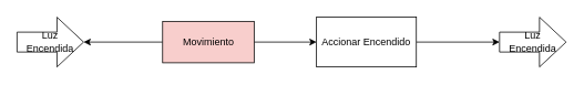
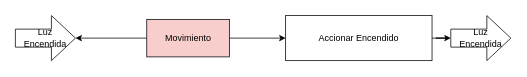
  <mxCell id="0" />
  <mxCell id="1" parent="0" />
  <mxCell id="2" value="" style="edgeStyle=orthogonalEdgeStyle;rounded=0;orthogonalLoop=1;jettySize=auto;html=1;" edge="1" parent="1" source="4" target="6"><mxGeometry relative="1" as="geometry" /></mxCell>
  <mxCell id="3" value="" style="edgeStyle=orthogonalEdgeStyle;rounded=0;orthogonalLoop=1;jettySize=auto;html=1;" edge="1" parent="1" source="4" target="8"><mxGeometry relative="1" as="geometry" /></mxCell>
  <mxCell id="4" value="Movimiento" style="html=1;fillColor=#f8cecc;" vertex="1" parent="1"><mxGeometry x="195" y="25" width="110" height="50" as="geometry" /></mxCell>
  <mxCell id="5" value="" style="edgeStyle=orthogonalEdgeStyle;rounded=0;orthogonalLoop=1;jettySize=auto;html=1;" edge="1" parent="1" source="6" target="7"><mxGeometry relative="1" as="geometry" /></mxCell>
- <mxCell id="6" value="Accionar Encendido" style="whiteSpace=wrap;html=1;" vertex="1" parent="1"><mxGeometry x="380" y="20" width="120" height="60" as="geometry" /></mxCell>
+ <mxCell id="6" value="Accionar Encendido" style="whiteSpace=wrap;html=1;" vertex="1" parent="1"><mxGeometry x="380" y="20" width="195" height="60" as="geometry" /></mxCell>
  <mxCell id="7" value="Luz Encendida" style="shape=singleArrow;whiteSpace=wrap;html=1;arrowWidth=0.4;arrowSize=0.4;" vertex="1" parent="1"><mxGeometry x="600" y="20" width="80" height="60" as="geometry" /></mxCell>
  <mxCell id="8" value="Luz Encendida" style="shape=singleArrow;whiteSpace=wrap;html=1;arrowWidth=0.4;arrowSize=0.4;" vertex="1" parent="1"><mxGeometry x="20" y="20" width="80" height="60" as="geometry" /></mxCell>
